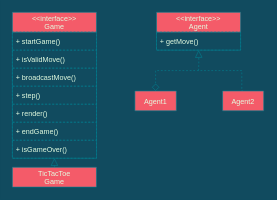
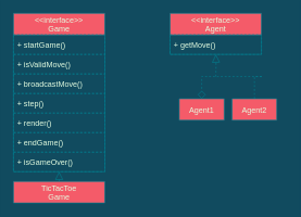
  <mxCell id="0" />
  <mxCell id="1" parent="0" />
  <mxCell id="2" value="&lt;&lt;interface&gt;&gt;&#10;Game" style="swimlane;fontStyle=0;childLayout=stackLayout;horizontal=1;startSize=33;horizontalStack=0;resizeParent=1;resizeParentMax=0;resizeLast=0;collapsible=1;marginBottom=0;fillColor=#F45B69;strokeColor=#028090;fontColor=#E4FDE1;" vertex="1" parent="1"><mxGeometry x="20" y="20" width="140" height="243" as="geometry" /></mxCell>
  <mxCell id="3" value="+ startGame()" style="text;strokeColor=#028090;fillColor=none;align=left;verticalAlign=middle;spacingLeft=4;spacingRight=4;overflow=hidden;points=[[0,0.5],[1,0.5]];portConstraint=eastwest;rotatable=0;dashed=1;fontColor=#E4FDE1;" vertex="1" parent="2"><mxGeometry y="33" width="140" height="30" as="geometry" /></mxCell>
  <mxCell id="4" value="+ isValidMove()" style="text;strokeColor=#028090;fillColor=none;align=left;verticalAlign=middle;spacingLeft=4;spacingRight=4;overflow=hidden;points=[[0,0.5],[1,0.5]];portConstraint=eastwest;rotatable=0;dashed=1;fontColor=#E4FDE1;" vertex="1" parent="2"><mxGeometry y="63" width="140" height="30" as="geometry" /></mxCell>
  <mxCell id="5" value="+ broadcastMove()" style="text;strokeColor=#028090;fillColor=none;align=left;verticalAlign=middle;spacingLeft=4;spacingRight=4;overflow=hidden;points=[[0,0.5],[1,0.5]];portConstraint=eastwest;rotatable=0;dashed=1;fontColor=#E4FDE1;" vertex="1" parent="2"><mxGeometry y="93" width="140" height="30" as="geometry" /></mxCell>
  <mxCell id="6" value="+ step()" style="text;strokeColor=#028090;fillColor=none;align=left;verticalAlign=middle;spacingLeft=4;spacingRight=4;overflow=hidden;points=[[0,0.5],[1,0.5]];portConstraint=eastwest;rotatable=0;dashed=1;fontColor=#E4FDE1;" vertex="1" parent="2"><mxGeometry y="123" width="140" height="30" as="geometry" /></mxCell>
  <mxCell id="7" value="+ render()" style="text;strokeColor=#028090;fillColor=none;align=left;verticalAlign=middle;spacingLeft=4;spacingRight=4;overflow=hidden;points=[[0,0.5],[1,0.5]];portConstraint=eastwest;rotatable=0;dashed=1;fontColor=#E4FDE1;" vertex="1" parent="2"><mxGeometry y="153" width="140" height="30" as="geometry" /></mxCell>
  <mxCell id="8" value="+ endGame()" style="text;strokeColor=#028090;fillColor=none;align=left;verticalAlign=middle;spacingLeft=4;spacingRight=4;overflow=hidden;points=[[0,0.5],[1,0.5]];portConstraint=eastwest;rotatable=0;dashed=1;fontColor=#E4FDE1;" vertex="1" parent="2"><mxGeometry y="183" width="140" height="30" as="geometry" /></mxCell>
  <mxCell id="9" value="+ isGameOver()" style="text;strokeColor=#028090;fillColor=none;align=left;verticalAlign=middle;spacingLeft=4;spacingRight=4;overflow=hidden;points=[[0,0.5],[1,0.5]];portConstraint=eastwest;rotatable=0;dashed=1;fontColor=#E4FDE1;" vertex="1" parent="2"><mxGeometry y="213" width="140" height="30" as="geometry" /></mxCell>
  <mxCell id="10" value="" style="endArrow=block;html=1;rounded=0;endFill=0;dashed=1;exitX=0.5;exitY=0;exitDx=0;exitDy=0;strokeWidth=1;endSize=10;entryX=0.5;entryY=1;entryDx=0;entryDy=0;labelBackgroundColor=#114B5F;strokeColor=#028090;fontColor=#E4FDE1;" edge="1" parent="1" source="11" target="2"><mxGeometry width="50" height="50" relative="1" as="geometry"><mxPoint x="89" y="176" as="sourcePoint" /><mxPoint x="90" y="148" as="targetPoint" /></mxGeometry></mxCell>
  <mxCell id="11" value="TicTacToe&#10;Game" style="swimlane;fontStyle=0;childLayout=stackLayout;horizontal=1;startSize=33;horizontalStack=0;resizeParent=1;resizeParentMax=0;resizeLast=0;collapsible=1;marginBottom=0;fillColor=#F45B69;strokeColor=#028090;fontColor=#E4FDE1;" vertex="1" parent="1"><mxGeometry x="20" y="278" width="140" height="33" as="geometry"><mxRectangle y="220" width="81" height="33" as="alternateBounds" /></mxGeometry></mxCell>
  <mxCell id="12" value="&lt;&lt;interface&gt;&gt;&#10;Agent" style="swimlane;fontStyle=0;childLayout=stackLayout;horizontal=1;startSize=33;horizontalStack=0;resizeParent=1;resizeParentMax=0;resizeLast=0;collapsible=1;marginBottom=0;fillColor=#F45B69;strokeColor=#028090;fontColor=#E4FDE1;" vertex="1" parent="1"><mxGeometry x="260" y="20" width="140" height="63" as="geometry" /></mxCell>
  <mxCell id="13" value="+ getMove()" style="text;strokeColor=#028090;fillColor=none;align=left;verticalAlign=middle;spacingLeft=4;spacingRight=4;overflow=hidden;points=[[0,0.5],[1,0.5]];portConstraint=eastwest;rotatable=0;dashed=1;fontColor=#E4FDE1;" vertex="1" parent="12"><mxGeometry y="33" width="140" height="30" as="geometry" /></mxCell>
  <mxCell id="14" value="" style="endArrow=block;html=1;rounded=0;endFill=0;dashed=1;strokeWidth=1;endSize=10;entryX=0.5;entryY=1;entryDx=0;entryDy=0;labelBackgroundColor=#114B5F;strokeColor=#028090;fontColor=#E4FDE1;edgeStyle=orthogonalEdgeStyle;" edge="1" parent="1" target="12"><mxGeometry width="50" height="50" relative="1" as="geometry"><mxPoint x="330" y="117" as="sourcePoint" /><mxPoint x="291" y="153" as="targetPoint" /></mxGeometry></mxCell>
- <mxCell id="15" value="Agent1" style="swimlane;fontStyle=0;childLayout=stackLayout;horizontal=1;startSize=33;horizontalStack=0;resizeParent=1;resizeParentMax=0;resizeLast=0;collapsible=1;marginBottom=0;fillColor=#F45B69;strokeColor=#028090;fontColor=#E4FDE1;" vertex="1" parent="1"><mxGeometry x="224" y="151" width="69" height="33" as="geometry"><mxRectangle y="220" width="81" height="33" as="alternateBounds" /></mxGeometry></mxCell>
+ <mxCell id="15" value="Agent1" style="swimlane;fontStyle=0;childLayout=stackLayout;horizontal=1;startSize=33;horizontalStack=0;resizeParent=1;resizeParentMax=0;resizeLast=0;collapsible=1;marginBottom=0;fillColor=#F45B69;strokeColor=#028090;fontColor=#E4FDE1;" vertex="1" parent="1"><mxGeometry x="274" y="151" width="69" height="33" as="geometry"><mxRectangle y="220" width="81" height="33" as="alternateBounds" /></mxGeometry></mxCell>
  <mxCell id="16" value="" style="endArrow=diamond;html=1;rounded=0;endFill=0;dashed=1;exitX=0.5;exitY=0;exitDx=0;exitDy=0;strokeWidth=1;endSize=10;labelBackgroundColor=#114B5F;strokeColor=#028090;fontColor=#E4FDE1;edgeStyle=orthogonalEdgeStyle;entryX=0.5;entryY=0;entryDx=0;entryDy=0;" edge="1" parent="1" source="17" target="15"><mxGeometry width="50" height="50" relative="1" as="geometry"><mxPoint x="431.5" y="181" as="sourcePoint" /><mxPoint x="259" y="146" as="targetPoint" /><Array as="points"><mxPoint x="402" y="117" /><mxPoint x="259" y="117" /></Array></mxGeometry></mxCell>
- <mxCell id="17" value="Agent2" style="swimlane;fontStyle=0;childLayout=stackLayout;horizontal=1;startSize=33;horizontalStack=0;resizeParent=1;resizeParentMax=0;resizeLast=0;collapsible=1;marginBottom=0;fillColor=#F45B69;strokeColor=#028090;fontColor=#E4FDE1;" vertex="1" parent="1"><mxGeometry x="370" y="151" width="68.5" height="33" as="geometry"><mxRectangle y="220" width="81" height="33" as="alternateBounds" /></mxGeometry></mxCell>
+ <mxCell id="17" value="Agent2" style="swimlane;fontStyle=0;childLayout=stackLayout;horizontal=1;startSize=33;horizontalStack=0;resizeParent=1;resizeParentMax=0;resizeLast=0;collapsible=1;marginBottom=0;fillColor=#F45B69;strokeColor=#028090;fontColor=#E4FDE1;" vertex="1" parent="1"><mxGeometry x="355" y="151" width="68.5" height="33" as="geometry"><mxRectangle y="220" width="81" height="33" as="alternateBounds" /></mxGeometry></mxCell>
